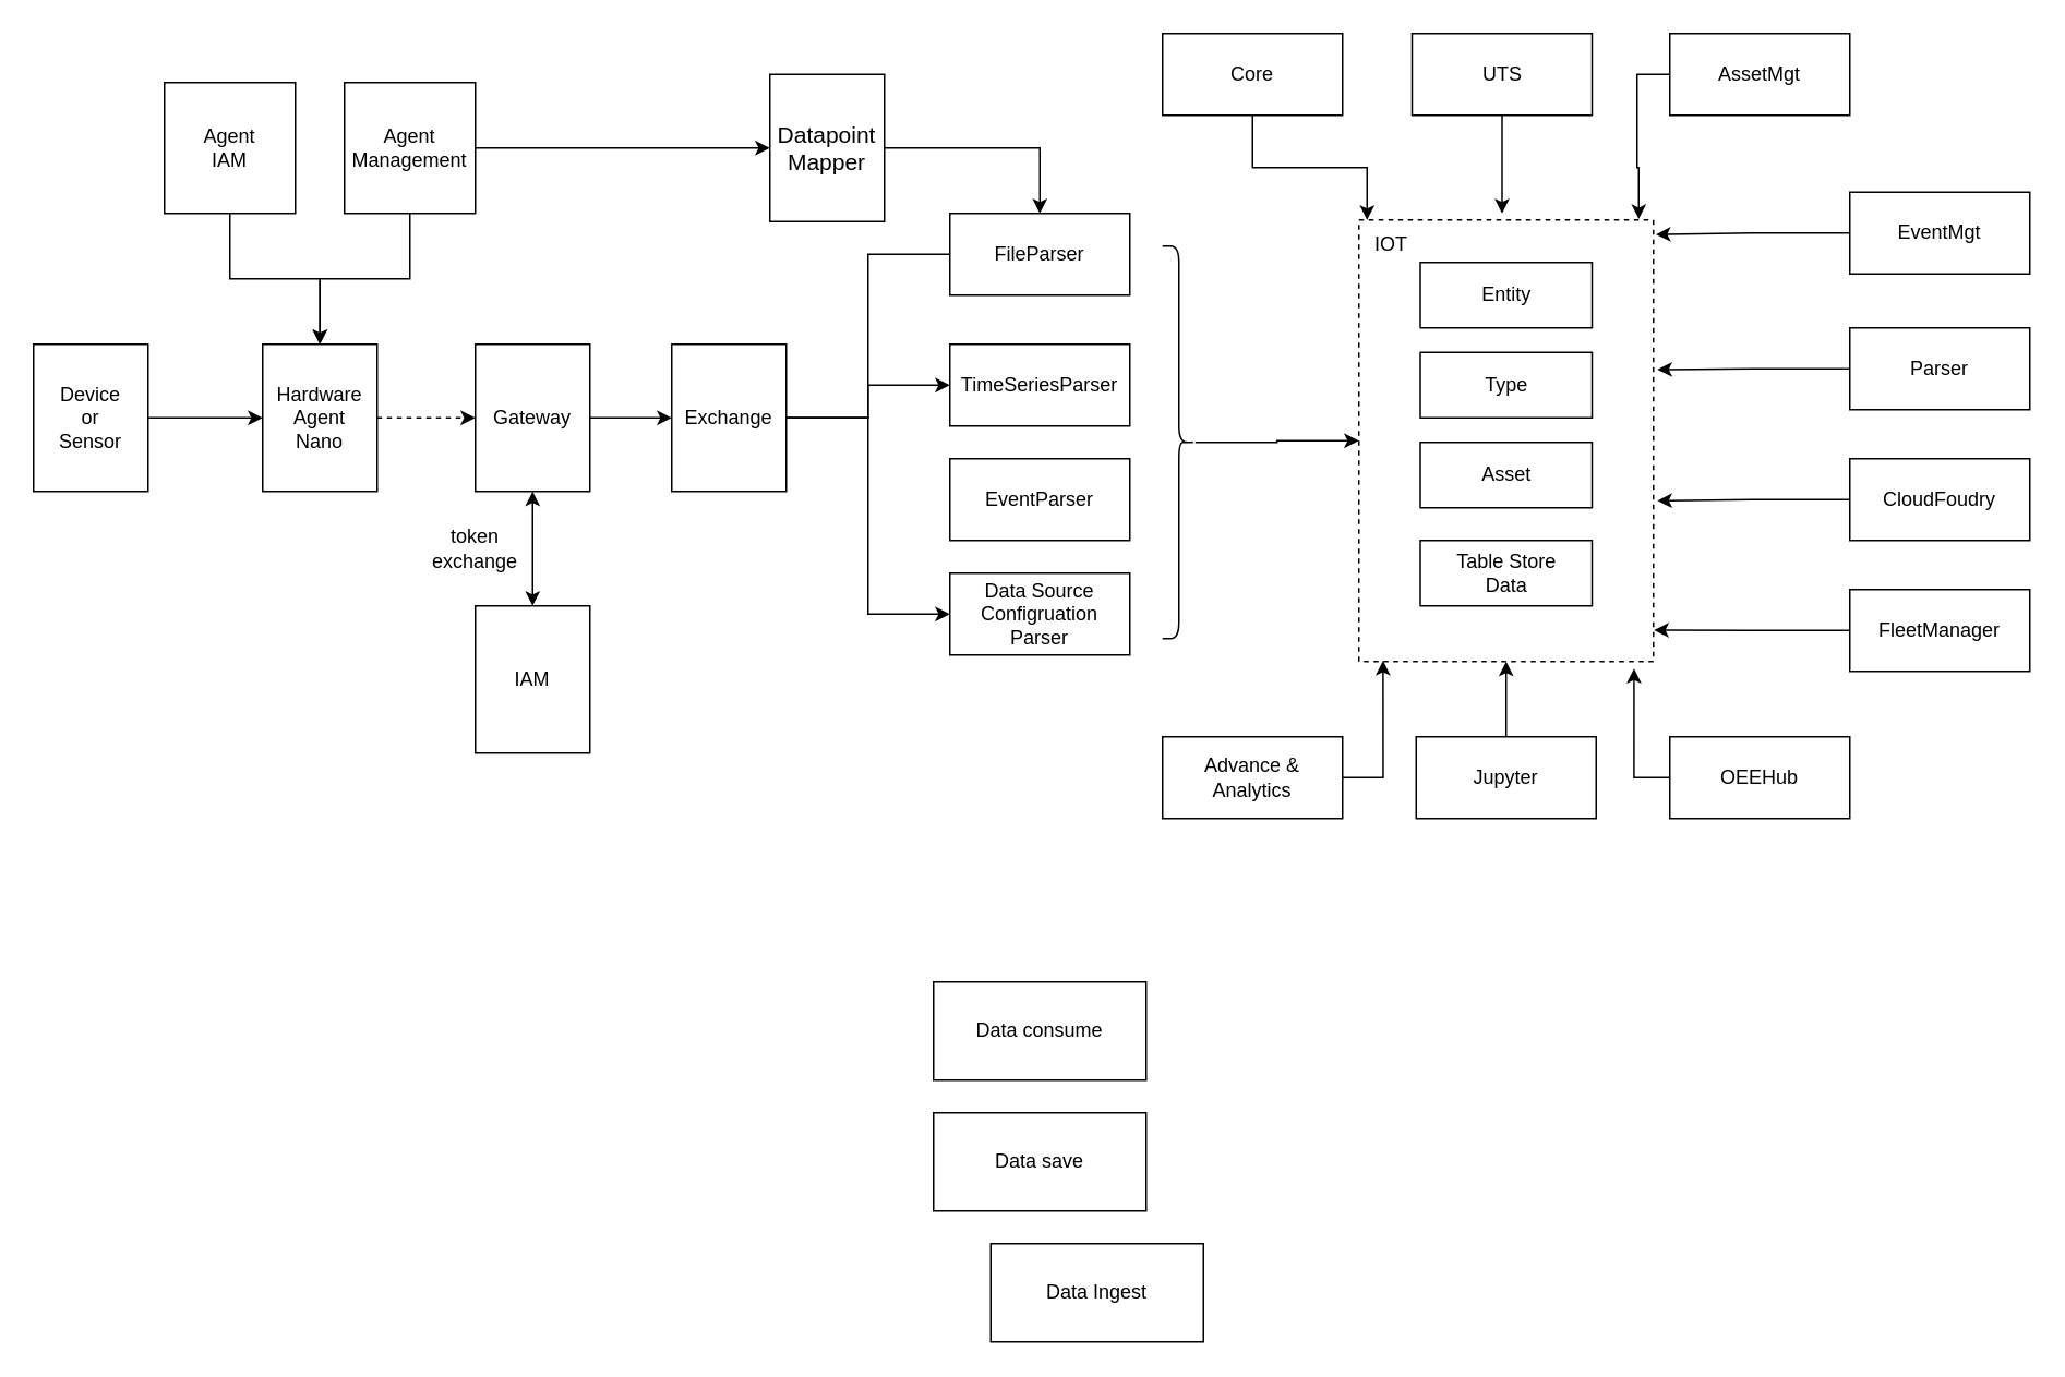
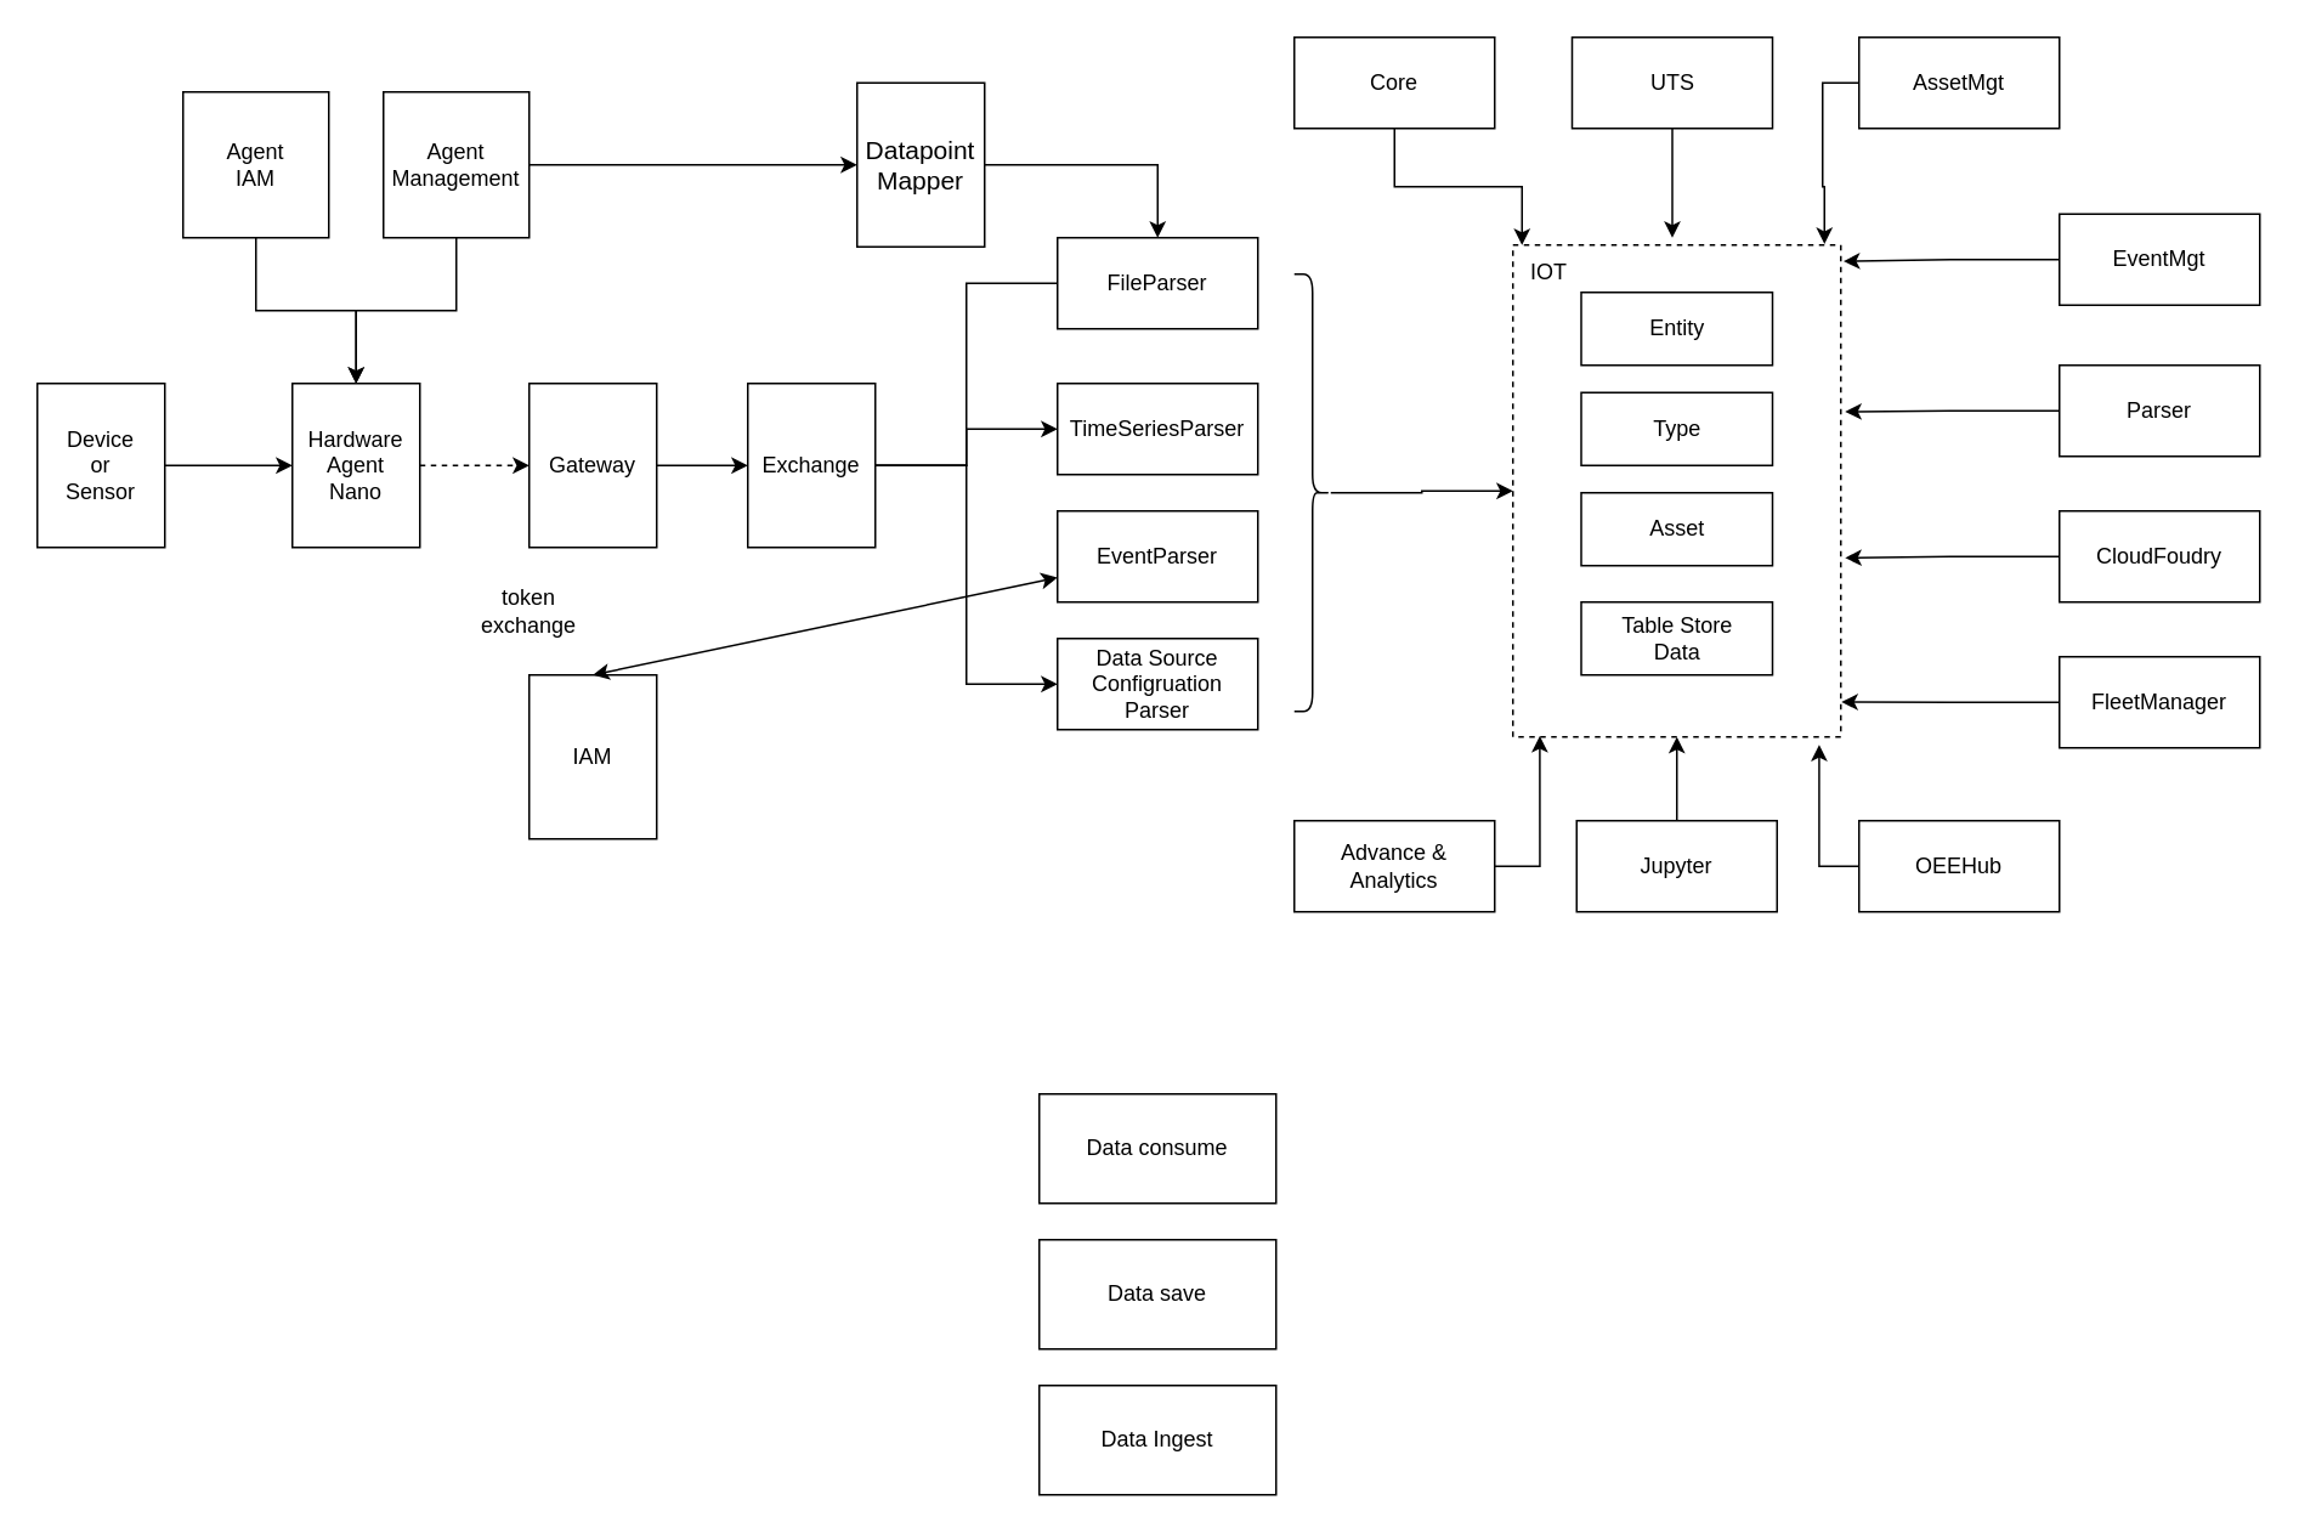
  <mxCell id="0" />
  <mxCell id="1" parent="0" />
  <mxCell id="2" value="" style="edgeStyle=orthogonalEdgeStyle;rounded=0;orthogonalLoop=1;jettySize=auto;html=1;" edge="1" parent="1" source="3" target="5"><mxGeometry relative="1" as="geometry" /></mxCell>
  <mxCell id="3" value="Device&lt;br&gt;or&lt;br&gt;Sensor" style="rounded=0;whiteSpace=wrap;html=1;" vertex="1" parent="1"><mxGeometry x="20" y="210" width="70" height="90" as="geometry" /></mxCell>
  <mxCell id="4" value="" style="edgeStyle=orthogonalEdgeStyle;rounded=0;orthogonalLoop=1;jettySize=auto;html=1;dashed=1;" edge="1" parent="1" source="5" target="12"><mxGeometry relative="1" as="geometry" /></mxCell>
  <mxCell id="5" value="Hardware&lt;br&gt;Agent&lt;br&gt;Nano" style="rounded=0;whiteSpace=wrap;html=1;" vertex="1" parent="1"><mxGeometry x="160" y="210" width="70" height="90" as="geometry" /></mxCell>
  <mxCell id="6" style="edgeStyle=orthogonalEdgeStyle;rounded=0;orthogonalLoop=1;jettySize=auto;html=1;entryX=0.5;entryY=0;entryDx=0;entryDy=0;" edge="1" parent="1" source="8" target="5"><mxGeometry relative="1" as="geometry" /></mxCell>
  <mxCell id="7" value="" style="edgeStyle=orthogonalEdgeStyle;rounded=0;orthogonalLoop=1;jettySize=auto;html=1;" edge="1" parent="1" source="8"><mxGeometry relative="1" as="geometry"><mxPoint x="470" y="90" as="targetPoint" /></mxGeometry></mxCell>
  <mxCell id="8" value="Agent&lt;br&gt;Management" style="rounded=0;whiteSpace=wrap;html=1;" vertex="1" parent="1"><mxGeometry x="210" y="50" width="80" height="80" as="geometry" /></mxCell>
  <mxCell id="9" value="" style="edgeStyle=orthogonalEdgeStyle;rounded=0;orthogonalLoop=1;jettySize=auto;html=1;" edge="1" parent="1" source="10" target="5"><mxGeometry relative="1" as="geometry" /></mxCell>
  <mxCell id="10" value="Agent&lt;br&gt;IAM" style="rounded=0;whiteSpace=wrap;html=1;" vertex="1" parent="1"><mxGeometry x="100" y="50" width="80" height="80" as="geometry" /></mxCell>
  <mxCell id="11" value="" style="edgeStyle=orthogonalEdgeStyle;rounded=0;orthogonalLoop=1;jettySize=auto;html=1;" edge="1" parent="1" source="12" target="19"><mxGeometry relative="1" as="geometry" /></mxCell>
  <mxCell id="12" value="Gateway&lt;br&gt;" style="rounded=0;whiteSpace=wrap;html=1;" vertex="1" parent="1"><mxGeometry x="290" y="210" width="70" height="90" as="geometry" /></mxCell>
  <mxCell id="13" value="token exchange" style="text;html=1;strokeColor=none;fillColor=none;align=center;verticalAlign=middle;whiteSpace=wrap;rounded=0;" vertex="1" parent="1"><mxGeometry x="260" y="320" width="60" height="30" as="geometry" /></mxCell>
  <mxCell id="14" value="IAM" style="rounded=0;whiteSpace=wrap;html=1;" vertex="1" parent="1"><mxGeometry x="290" y="370" width="70" height="90" as="geometry" /></mxCell>
- <mxCell id="15" value="" style="endArrow=classic;startArrow=classic;html=1;rounded=0;entryX=0.5;entryY=1;entryDx=0;entryDy=0;exitX=0.5;exitY=0;exitDx=0;exitDy=0;" edge="1" parent="1" source="14" target="12"><mxGeometry width="50" height="50" relative="1" as="geometry"><mxPoint x="390" y="350" as="sourcePoint" /><mxPoint x="440" y="300" as="targetPoint" /></mxGeometry></mxCell>
+ <mxCell id="15" value="" style="endArrow=classic;startArrow=classic;html=1;rounded=0;exitX=0.5;exitY=0;exitDx=0;exitDy=0;" edge="1" parent="1" source="14" target="22"><mxGeometry width="50" height="50" relative="1" as="geometry"><mxPoint x="390" y="350" as="sourcePoint" /><mxPoint x="440" y="300" as="targetPoint" /></mxGeometry></mxCell>
  <mxCell id="16" style="edgeStyle=orthogonalEdgeStyle;rounded=0;orthogonalLoop=1;jettySize=auto;html=1;entryX=0;entryY=0.5;entryDx=0;entryDy=0;" edge="1" parent="1" source="19" target="21"><mxGeometry relative="1" as="geometry" /></mxCell>
  <mxCell id="17" style="edgeStyle=orthogonalEdgeStyle;rounded=0;orthogonalLoop=1;jettySize=auto;html=1;entryX=0;entryY=0.5;entryDx=0;entryDy=0;endArrow=none;" edge="1" parent="1" source="19" target="20"><mxGeometry relative="1" as="geometry" /></mxCell>
  <mxCell id="18" style="edgeStyle=orthogonalEdgeStyle;rounded=0;orthogonalLoop=1;jettySize=auto;html=1;entryX=0;entryY=0.5;entryDx=0;entryDy=0;" edge="1" parent="1" source="19" target="23"><mxGeometry relative="1" as="geometry" /></mxCell>
  <mxCell id="19" value="Exchange" style="rounded=0;whiteSpace=wrap;html=1;" vertex="1" parent="1"><mxGeometry x="410" y="210" width="70" height="90" as="geometry" /></mxCell>
  <mxCell id="20" value="FileParser" style="rounded=0;whiteSpace=wrap;html=1;" vertex="1" parent="1"><mxGeometry x="580" y="130" width="110" height="50" as="geometry" /></mxCell>
  <mxCell id="21" value="TimeSeriesParser" style="rounded=0;whiteSpace=wrap;html=1;" vertex="1" parent="1"><mxGeometry x="580" y="210" width="110" height="50" as="geometry" /></mxCell>
  <mxCell id="22" value="EventParser" style="rounded=0;whiteSpace=wrap;html=1;" vertex="1" parent="1"><mxGeometry x="580" y="280" width="110" height="50" as="geometry" /></mxCell>
  <mxCell id="23" value="Data Source&lt;br&gt;Configruation&lt;br&gt;Parser" style="rounded=0;whiteSpace=wrap;html=1;" vertex="1" parent="1"><mxGeometry x="580" y="350" width="110" height="50" as="geometry" /></mxCell>
  <mxCell id="24" style="edgeStyle=orthogonalEdgeStyle;rounded=0;orthogonalLoop=1;jettySize=auto;html=1;entryX=0.5;entryY=0;entryDx=0;entryDy=0;" edge="1" parent="1" source="25" target="20"><mxGeometry relative="1" as="geometry" /></mxCell>
  <mxCell id="25" value="&lt;font style=&quot;font-size: 14px;&quot;&gt;Datapoint&lt;br&gt;Mapper&lt;/font&gt;" style="rounded=0;whiteSpace=wrap;html=1;" vertex="1" parent="1"><mxGeometry x="470" y="45" width="70" height="90" as="geometry" /></mxCell>
  <mxCell id="26" value="" style="edgeStyle=orthogonalEdgeStyle;rounded=0;orthogonalLoop=1;jettySize=auto;html=1;" edge="1" parent="1" source="27" target="28"><mxGeometry relative="1" as="geometry" /></mxCell>
  <mxCell id="27" value="" style="shape=curlyBracket;whiteSpace=wrap;html=1;rounded=1;flipH=1;labelPosition=right;verticalLabelPosition=middle;align=left;verticalAlign=middle;size=0.5;" vertex="1" parent="1"><mxGeometry x="710" y="150" width="20" height="240" as="geometry" /></mxCell>
  <mxCell id="28" value="" style="rounded=0;whiteSpace=wrap;html=1;dashed=1;" vertex="1" parent="1"><mxGeometry x="830" y="134" width="180" height="270" as="geometry" /></mxCell>
  <mxCell id="29" value="Entity" style="rounded=0;whiteSpace=wrap;html=1;" vertex="1" parent="1"><mxGeometry x="867.5" y="160" width="105" height="40" as="geometry" /></mxCell>
  <mxCell id="30" value="Type" style="rounded=0;whiteSpace=wrap;html=1;" vertex="1" parent="1"><mxGeometry x="867.5" y="215" width="105" height="40" as="geometry" /></mxCell>
  <mxCell id="31" value="Asset" style="rounded=0;whiteSpace=wrap;html=1;" vertex="1" parent="1"><mxGeometry x="867.5" y="270" width="105" height="40" as="geometry" /></mxCell>
  <mxCell id="32" value="Table Store&lt;br&gt;Data" style="rounded=0;whiteSpace=wrap;html=1;" vertex="1" parent="1"><mxGeometry x="867.5" y="330" width="105" height="40" as="geometry" /></mxCell>
  <mxCell id="33" value="IOT" style="text;html=1;strokeColor=none;fillColor=none;align=center;verticalAlign=middle;whiteSpace=wrap;rounded=0;" vertex="1" parent="1"><mxGeometry x="820" y="134" width="60" height="30" as="geometry" /></mxCell>
  <mxCell id="34" style="edgeStyle=orthogonalEdgeStyle;rounded=0;orthogonalLoop=1;jettySize=auto;html=1;entryX=0.25;entryY=0;entryDx=0;entryDy=0;fontSize=14;" edge="1" parent="1" source="35" target="33"><mxGeometry relative="1" as="geometry" /></mxCell>
  <mxCell id="35" value="Core" style="rounded=0;whiteSpace=wrap;html=1;" vertex="1" parent="1"><mxGeometry x="710" y="20" width="110" height="50" as="geometry" /></mxCell>
  <mxCell id="36" style="edgeStyle=orthogonalEdgeStyle;rounded=0;orthogonalLoop=1;jettySize=auto;html=1;fontSize=14;" edge="1" parent="1" source="37"><mxGeometry relative="1" as="geometry"><mxPoint x="917.5" y="130" as="targetPoint" /></mxGeometry></mxCell>
  <mxCell id="37" value="UTS" style="rounded=0;whiteSpace=wrap;html=1;" vertex="1" parent="1"><mxGeometry x="862.5" y="20" width="110" height="50" as="geometry" /></mxCell>
  <mxCell id="38" style="edgeStyle=orthogonalEdgeStyle;rounded=0;orthogonalLoop=1;jettySize=auto;html=1;entryX=0.95;entryY=-0.002;entryDx=0;entryDy=0;entryPerimeter=0;fontSize=14;" edge="1" parent="1" source="39" target="28"><mxGeometry relative="1" as="geometry" /></mxCell>
  <mxCell id="39" value="AssetMgt" style="rounded=0;whiteSpace=wrap;html=1;" vertex="1" parent="1"><mxGeometry x="1020" y="20" width="110" height="50" as="geometry" /></mxCell>
  <mxCell id="40" style="edgeStyle=orthogonalEdgeStyle;rounded=0;orthogonalLoop=1;jettySize=auto;html=1;entryX=1.008;entryY=0.033;entryDx=0;entryDy=0;entryPerimeter=0;fontSize=14;" edge="1" parent="1" source="41" target="28"><mxGeometry relative="1" as="geometry" /></mxCell>
  <mxCell id="41" value="EventMgt" style="rounded=0;whiteSpace=wrap;html=1;" vertex="1" parent="1"><mxGeometry x="1130" y="117" width="110" height="50" as="geometry" /></mxCell>
  <mxCell id="42" style="edgeStyle=orthogonalEdgeStyle;rounded=0;orthogonalLoop=1;jettySize=auto;html=1;entryX=1.013;entryY=0.339;entryDx=0;entryDy=0;entryPerimeter=0;fontSize=14;" edge="1" parent="1" source="43" target="28"><mxGeometry relative="1" as="geometry" /></mxCell>
  <mxCell id="43" value="Parser" style="rounded=0;whiteSpace=wrap;html=1;" vertex="1" parent="1"><mxGeometry x="1130" y="200" width="110" height="50" as="geometry" /></mxCell>
  <mxCell id="44" style="edgeStyle=orthogonalEdgeStyle;rounded=0;orthogonalLoop=1;jettySize=auto;html=1;entryX=1.013;entryY=0.636;entryDx=0;entryDy=0;entryPerimeter=0;fontSize=14;" edge="1" parent="1" source="45" target="28"><mxGeometry relative="1" as="geometry" /></mxCell>
  <mxCell id="45" value="CloudFoudry" style="rounded=0;whiteSpace=wrap;html=1;" vertex="1" parent="1"><mxGeometry x="1130" y="280" width="110" height="50" as="geometry" /></mxCell>
  <mxCell id="46" style="edgeStyle=orthogonalEdgeStyle;rounded=0;orthogonalLoop=1;jettySize=auto;html=1;entryX=1.002;entryY=0.929;entryDx=0;entryDy=0;entryPerimeter=0;fontSize=14;" edge="1" parent="1" source="47" target="28"><mxGeometry relative="1" as="geometry" /></mxCell>
  <mxCell id="47" value="FleetManager" style="rounded=0;whiteSpace=wrap;html=1;" vertex="1" parent="1"><mxGeometry x="1130" y="360" width="110" height="50" as="geometry" /></mxCell>
  <mxCell id="48" style="edgeStyle=orthogonalEdgeStyle;rounded=0;orthogonalLoop=1;jettySize=auto;html=1;entryX=0.934;entryY=1.016;entryDx=0;entryDy=0;entryPerimeter=0;fontSize=14;" edge="1" parent="1" source="49" target="28"><mxGeometry relative="1" as="geometry" /></mxCell>
  <mxCell id="49" value="OEEHub" style="rounded=0;whiteSpace=wrap;html=1;" vertex="1" parent="1"><mxGeometry x="1020" y="450" width="110" height="50" as="geometry" /></mxCell>
  <mxCell id="50" style="edgeStyle=orthogonalEdgeStyle;rounded=0;orthogonalLoop=1;jettySize=auto;html=1;entryX=0.5;entryY=1;entryDx=0;entryDy=0;fontSize=14;" edge="1" parent="1" source="51" target="28"><mxGeometry relative="1" as="geometry" /></mxCell>
  <mxCell id="51" value="Jupyter" style="rounded=0;whiteSpace=wrap;html=1;" vertex="1" parent="1"><mxGeometry x="865" y="450" width="110" height="50" as="geometry" /></mxCell>
  <mxCell id="52" style="edgeStyle=orthogonalEdgeStyle;rounded=0;orthogonalLoop=1;jettySize=auto;html=1;entryX=0.082;entryY=0.998;entryDx=0;entryDy=0;entryPerimeter=0;fontSize=14;" edge="1" parent="1" source="53" target="28"><mxGeometry relative="1" as="geometry" /></mxCell>
  <mxCell id="53" value="Advance &amp;amp; Analytics" style="rounded=0;whiteSpace=wrap;html=1;" vertex="1" parent="1"><mxGeometry x="710" y="450" width="110" height="50" as="geometry" /></mxCell>
- <mxCell id="54" value="Data Ingest" style="rounded=0;whiteSpace=wrap;html=1;" vertex="1" parent="1"><mxGeometry x="605" y="760" width="130" height="60" as="geometry" /></mxCell>
+ <mxCell id="54" value="Data Ingest" style="rounded=0;whiteSpace=wrap;html=1;" vertex="1" parent="1"><mxGeometry x="570" y="760" width="130" height="60" as="geometry" /></mxCell>
  <mxCell id="55" value="Data save" style="rounded=0;whiteSpace=wrap;html=1;" vertex="1" parent="1"><mxGeometry x="570" y="680" width="130" height="60" as="geometry" /></mxCell>
  <mxCell id="56" value="Data consume" style="rounded=0;whiteSpace=wrap;html=1;" vertex="1" parent="1"><mxGeometry x="570" y="600" width="130" height="60" as="geometry" /></mxCell>
